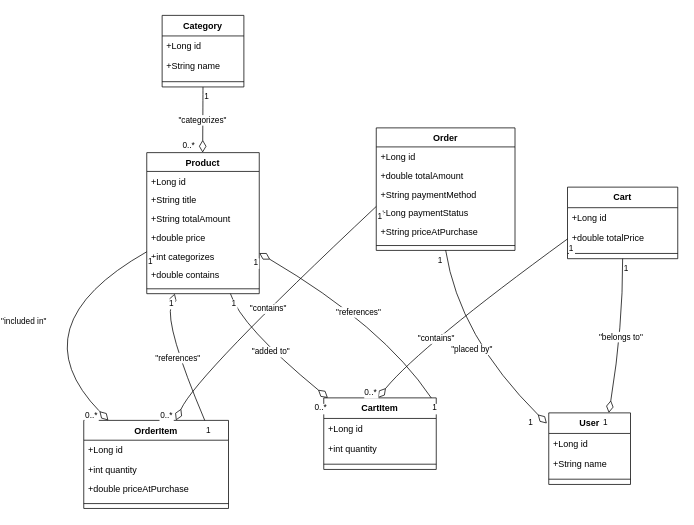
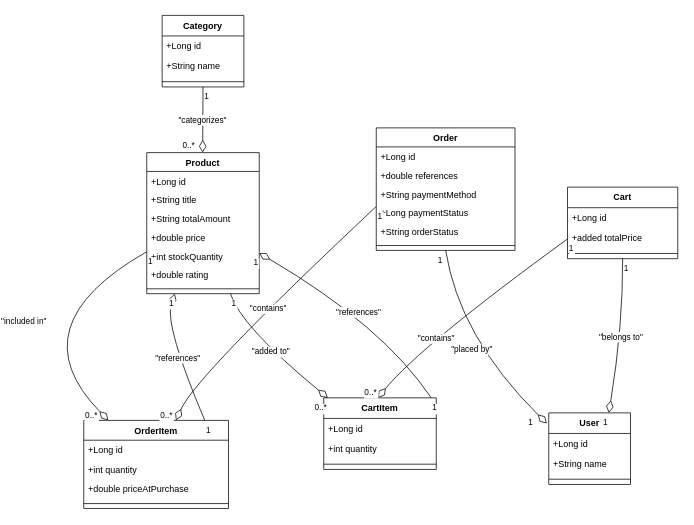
  <mxCell id="0" />
  <mxCell id="1" parent="0" />
  <mxCell id="2" value="Product" style="swimlane;fontStyle=1;align=center;verticalAlign=top;childLayout=stackLayout;horizontal=1;startSize=25.067;horizontalStack=0;resizeParent=1;resizeParentMax=0;resizeLast=0;collapsible=0;marginBottom=0;" vertex="1" parent="1"><mxGeometry x="194" y="203" width="150" height="188.067" as="geometry" /></mxCell>
  <mxCell id="3" value="+Long id" style="text;strokeColor=none;fillColor=none;align=left;verticalAlign=top;spacingLeft=4;spacingRight=4;overflow=hidden;rotatable=0;points=[[0,0.5],[1,0.5]];portConstraint=eastwest;" vertex="1" parent="2"><mxGeometry y="25.067" width="150" height="25" as="geometry" /></mxCell>
  <mxCell id="4" value="+String title" style="text;strokeColor=none;fillColor=none;align=left;verticalAlign=top;spacingLeft=4;spacingRight=4;overflow=hidden;rotatable=0;points=[[0,0.5],[1,0.5]];portConstraint=eastwest;" vertex="1" parent="2"><mxGeometry y="50.067" width="150" height="25" as="geometry" /></mxCell>
  <mxCell id="5" value="+String totalAmount" style="text;strokeColor=none;fillColor=none;align=left;verticalAlign=top;spacingLeft=4;spacingRight=4;overflow=hidden;rotatable=0;points=[[0,0.5],[1,0.5]];portConstraint=eastwest;" vertex="1" parent="2"><mxGeometry y="75.067" width="150" height="25" as="geometry" /></mxCell>
  <mxCell id="6" value="+double price" style="text;strokeColor=none;fillColor=none;align=left;verticalAlign=top;spacingLeft=4;spacingRight=4;overflow=hidden;rotatable=0;points=[[0,0.5],[1,0.5]];portConstraint=eastwest;" vertex="1" parent="2"><mxGeometry y="100.067" width="150" height="25" as="geometry" /></mxCell>
- <mxCell id="7" value="+int categorizes" style="text;strokeColor=none;fillColor=none;align=left;verticalAlign=top;spacingLeft=4;spacingRight=4;overflow=hidden;rotatable=0;points=[[0,0.5],[1,0.5]];portConstraint=eastwest;" vertex="1" parent="2"><mxGeometry y="125.067" width="150" height="25" as="geometry" /></mxCell>
- <mxCell id="8" value="+double contains" style="text;strokeColor=none;fillColor=none;align=left;verticalAlign=top;spacingLeft=4;spacingRight=4;overflow=hidden;rotatable=0;points=[[0,0.5],[1,0.5]];portConstraint=eastwest;" vertex="1" parent="2"><mxGeometry y="150.067" width="150" height="25" as="geometry" /></mxCell>
+ <mxCell id="7" value="+int stockQuantity" style="text;strokeColor=none;fillColor=none;align=left;verticalAlign=top;spacingLeft=4;spacingRight=4;overflow=hidden;rotatable=0;points=[[0,0.5],[1,0.5]];portConstraint=eastwest;" vertex="1" parent="2"><mxGeometry y="125.067" width="150" height="25" as="geometry" /></mxCell>
+ <mxCell id="8" value="+double rating" style="text;strokeColor=none;fillColor=none;align=left;verticalAlign=top;spacingLeft=4;spacingRight=4;overflow=hidden;rotatable=0;points=[[0,0.5],[1,0.5]];portConstraint=eastwest;" vertex="1" parent="2"><mxGeometry y="150.067" width="150" height="25" as="geometry" /></mxCell>
  <mxCell id="9" style="line;strokeWidth=1;fillColor=none;align=left;verticalAlign=middle;spacingTop=-1;spacingLeft=3;spacingRight=3;rotatable=0;labelPosition=right;points=[];portConstraint=eastwest;strokeColor=inherit;" vertex="1" parent="2"><mxGeometry y="175.067" width="150" height="13" as="geometry" /></mxCell>
  <mxCell id="10" value="Category" style="swimlane;fontStyle=1;align=center;verticalAlign=top;childLayout=stackLayout;horizontal=1;startSize=27.429;horizontalStack=0;resizeParent=1;resizeParentMax=0;resizeLast=0;collapsible=0;marginBottom=0;" vertex="1" parent="1"><mxGeometry x="214.5" y="20" width="109" height="95.429" as="geometry" /></mxCell>
  <mxCell id="11" value="+Long id" style="text;strokeColor=none;fillColor=none;align=left;verticalAlign=top;spacingLeft=4;spacingRight=4;overflow=hidden;rotatable=0;points=[[0,0.5],[1,0.5]];portConstraint=eastwest;" vertex="1" parent="10"><mxGeometry y="27.429" width="109" height="27" as="geometry" /></mxCell>
  <mxCell id="12" value="+String name" style="text;strokeColor=none;fillColor=none;align=left;verticalAlign=top;spacingLeft=4;spacingRight=4;overflow=hidden;rotatable=0;points=[[0,0.5],[1,0.5]];portConstraint=eastwest;" vertex="1" parent="10"><mxGeometry y="54.429" width="109" height="27" as="geometry" /></mxCell>
  <mxCell id="13" style="line;strokeWidth=1;fillColor=none;align=left;verticalAlign=middle;spacingTop=-1;spacingLeft=3;spacingRight=3;rotatable=0;labelPosition=right;points=[];portConstraint=eastwest;strokeColor=inherit;" vertex="1" parent="10"><mxGeometry y="81.429" width="109" height="14" as="geometry" /></mxCell>
  <mxCell id="14" value="Order" style="swimlane;fontStyle=1;align=center;verticalAlign=top;childLayout=stackLayout;horizontal=1;startSize=25.385;horizontalStack=0;resizeParent=1;resizeParentMax=0;resizeLast=0;collapsible=0;marginBottom=0;" vertex="1" parent="1"><mxGeometry x="500" y="170" width="185" height="163.385" as="geometry" /></mxCell>
  <mxCell id="15" value="+Long id" style="text;strokeColor=none;fillColor=none;align=left;verticalAlign=top;spacingLeft=4;spacingRight=4;overflow=hidden;rotatable=0;points=[[0,0.5],[1,0.5]];portConstraint=eastwest;" vertex="1" parent="14"><mxGeometry y="25.385" width="185" height="25" as="geometry" /></mxCell>
- <mxCell id="16" value="+double totalAmount" style="text;strokeColor=none;fillColor=none;align=left;verticalAlign=top;spacingLeft=4;spacingRight=4;overflow=hidden;rotatable=0;points=[[0,0.5],[1,0.5]];portConstraint=eastwest;" vertex="1" parent="14"><mxGeometry y="50.385" width="185" height="25" as="geometry" /></mxCell>
+ <mxCell id="16" value="+double references" style="text;strokeColor=none;fillColor=none;align=left;verticalAlign=top;spacingLeft=4;spacingRight=4;overflow=hidden;rotatable=0;points=[[0,0.5],[1,0.5]];portConstraint=eastwest;" vertex="1" parent="14"><mxGeometry y="50.385" width="185" height="25" as="geometry" /></mxCell>
  <mxCell id="17" value="+String paymentMethod" style="text;strokeColor=none;fillColor=none;align=left;verticalAlign=top;spacingLeft=4;spacingRight=4;overflow=hidden;rotatable=0;points=[[0,0.5],[1,0.5]];portConstraint=eastwest;" vertex="1" parent="14"><mxGeometry y="75.385" width="185" height="25" as="geometry" /></mxCell>
  <mxCell id="18" value="+Long paymentStatus" style="text;strokeColor=none;fillColor=none;align=left;verticalAlign=top;spacingLeft=4;spacingRight=4;overflow=hidden;rotatable=0;points=[[0,0.5],[1,0.5]];portConstraint=eastwest;" vertex="1" parent="14"><mxGeometry y="100.385" width="185" height="25" as="geometry" /></mxCell>
- <mxCell id="19" value="+String priceAtPurchase" style="text;strokeColor=none;fillColor=none;align=left;verticalAlign=top;spacingLeft=4;spacingRight=4;overflow=hidden;rotatable=0;points=[[0,0.5],[1,0.5]];portConstraint=eastwest;" vertex="1" parent="14"><mxGeometry y="125.385" width="185" height="25" as="geometry" /></mxCell>
+ <mxCell id="19" value="+String orderStatus" style="text;strokeColor=none;fillColor=none;align=left;verticalAlign=top;spacingLeft=4;spacingRight=4;overflow=hidden;rotatable=0;points=[[0,0.5],[1,0.5]];portConstraint=eastwest;" vertex="1" parent="14"><mxGeometry y="125.385" width="185" height="25" as="geometry" /></mxCell>
  <mxCell id="20" style="line;strokeWidth=1;fillColor=none;align=left;verticalAlign=middle;spacingTop=-1;spacingLeft=3;spacingRight=3;rotatable=0;labelPosition=right;points=[];portConstraint=eastwest;strokeColor=inherit;" vertex="1" parent="14"><mxGeometry y="150.385" width="185" height="13" as="geometry" /></mxCell>
  <mxCell id="21" value="OrderItem" style="swimlane;fontStyle=1;align=center;verticalAlign=top;childLayout=stackLayout;horizontal=1;startSize=26.444;horizontalStack=0;resizeParent=1;resizeParentMax=0;resizeLast=0;collapsible=0;marginBottom=0;" vertex="1" parent="1"><mxGeometry x="110" y="560" width="193" height="117.444" as="geometry" /></mxCell>
  <mxCell id="22" value="+Long id" style="text;strokeColor=none;fillColor=none;align=left;verticalAlign=top;spacingLeft=4;spacingRight=4;overflow=hidden;rotatable=0;points=[[0,0.5],[1,0.5]];portConstraint=eastwest;" vertex="1" parent="21"><mxGeometry y="26.444" width="193" height="26" as="geometry" /></mxCell>
  <mxCell id="23" value="+int quantity" style="text;strokeColor=none;fillColor=none;align=left;verticalAlign=top;spacingLeft=4;spacingRight=4;overflow=hidden;rotatable=0;points=[[0,0.5],[1,0.5]];portConstraint=eastwest;" vertex="1" parent="21"><mxGeometry y="52.444" width="193" height="26" as="geometry" /></mxCell>
  <mxCell id="24" value="+double priceAtPurchase" style="text;strokeColor=none;fillColor=none;align=left;verticalAlign=top;spacingLeft=4;spacingRight=4;overflow=hidden;rotatable=0;points=[[0,0.5],[1,0.5]];portConstraint=eastwest;" vertex="1" parent="21"><mxGeometry y="78.444" width="193" height="26" as="geometry" /></mxCell>
  <mxCell id="25" style="line;strokeWidth=1;fillColor=none;align=left;verticalAlign=middle;spacingTop=-1;spacingLeft=3;spacingRight=3;rotatable=0;labelPosition=right;points=[];portConstraint=eastwest;strokeColor=inherit;" vertex="1" parent="21"><mxGeometry y="104.444" width="193" height="13" as="geometry" /></mxCell>
  <mxCell id="26" value="Cart" style="swimlane;fontStyle=1;align=center;verticalAlign=top;childLayout=stackLayout;horizontal=1;startSize=27.429;horizontalStack=0;resizeParent=1;resizeParentMax=0;resizeLast=0;collapsible=0;marginBottom=0;" vertex="1" parent="1"><mxGeometry x="755" y="249" width="147" height="95.429" as="geometry" /></mxCell>
  <mxCell id="27" value="+Long id" style="text;strokeColor=none;fillColor=none;align=left;verticalAlign=top;spacingLeft=4;spacingRight=4;overflow=hidden;rotatable=0;points=[[0,0.5],[1,0.5]];portConstraint=eastwest;" vertex="1" parent="26"><mxGeometry y="27.429" width="147" height="27" as="geometry" /></mxCell>
- <mxCell id="28" value="+double totalPrice" style="text;strokeColor=none;fillColor=none;align=left;verticalAlign=top;spacingLeft=4;spacingRight=4;overflow=hidden;rotatable=0;points=[[0,0.5],[1,0.5]];portConstraint=eastwest;" vertex="1" parent="26"><mxGeometry y="54.429" width="147" height="27" as="geometry" /></mxCell>
+ <mxCell id="28" value="+added totalPrice" style="text;strokeColor=none;fillColor=none;align=left;verticalAlign=top;spacingLeft=4;spacingRight=4;overflow=hidden;rotatable=0;points=[[0,0.5],[1,0.5]];portConstraint=eastwest;" vertex="1" parent="26"><mxGeometry y="54.429" width="147" height="27" as="geometry" /></mxCell>
  <mxCell id="29" style="line;strokeWidth=1;fillColor=none;align=left;verticalAlign=middle;spacingTop=-1;spacingLeft=3;spacingRight=3;rotatable=0;labelPosition=right;points=[];portConstraint=eastwest;strokeColor=inherit;" vertex="1" parent="26"><mxGeometry y="81.429" width="147" height="14" as="geometry" /></mxCell>
  <mxCell id="30" value="CartItem" style="swimlane;fontStyle=1;align=center;verticalAlign=top;childLayout=stackLayout;horizontal=1;startSize=27.429;horizontalStack=0;resizeParent=1;resizeParentMax=0;resizeLast=0;collapsible=0;marginBottom=0;" vertex="1" parent="1"><mxGeometry x="430" y="530" width="150" height="95.429" as="geometry" /></mxCell>
  <mxCell id="31" value="+Long id" style="text;strokeColor=none;fillColor=none;align=left;verticalAlign=top;spacingLeft=4;spacingRight=4;overflow=hidden;rotatable=0;points=[[0,0.5],[1,0.5]];portConstraint=eastwest;" vertex="1" parent="30"><mxGeometry y="27.429" width="150" height="27" as="geometry" /></mxCell>
  <mxCell id="32" value="+int quantity" style="text;strokeColor=none;fillColor=none;align=left;verticalAlign=top;spacingLeft=4;spacingRight=4;overflow=hidden;rotatable=0;points=[[0,0.5],[1,0.5]];portConstraint=eastwest;" vertex="1" parent="30"><mxGeometry y="54.429" width="150" height="27" as="geometry" /></mxCell>
  <mxCell id="33" style="line;strokeWidth=1;fillColor=none;align=left;verticalAlign=middle;spacingTop=-1;spacingLeft=3;spacingRight=3;rotatable=0;labelPosition=right;points=[];portConstraint=eastwest;strokeColor=inherit;" vertex="1" parent="30"><mxGeometry y="81.429" width="150" height="14" as="geometry" /></mxCell>
  <mxCell id="34" value="User" style="swimlane;fontStyle=1;align=center;verticalAlign=top;childLayout=stackLayout;horizontal=1;startSize=27.429;horizontalStack=0;resizeParent=1;resizeParentMax=0;resizeLast=0;collapsible=0;marginBottom=0;" vertex="1" parent="1"><mxGeometry x="730" y="550" width="109" height="95.429" as="geometry" /></mxCell>
  <mxCell id="35" value="+Long id" style="text;strokeColor=none;fillColor=none;align=left;verticalAlign=top;spacingLeft=4;spacingRight=4;overflow=hidden;rotatable=0;points=[[0,0.5],[1,0.5]];portConstraint=eastwest;" vertex="1" parent="34"><mxGeometry y="27.429" width="109" height="27" as="geometry" /></mxCell>
  <mxCell id="36" value="+String name" style="text;strokeColor=none;fillColor=none;align=left;verticalAlign=top;spacingLeft=4;spacingRight=4;overflow=hidden;rotatable=0;points=[[0,0.5],[1,0.5]];portConstraint=eastwest;" vertex="1" parent="34"><mxGeometry y="54.429" width="109" height="27" as="geometry" /></mxCell>
  <mxCell id="37" style="line;strokeWidth=1;fillColor=none;align=left;verticalAlign=middle;spacingTop=-1;spacingLeft=3;spacingRight=3;rotatable=0;labelPosition=right;points=[];portConstraint=eastwest;strokeColor=inherit;" vertex="1" parent="34"><mxGeometry y="81.429" width="109" height="14" as="geometry" /></mxCell>
  <mxCell id="38" value="&quot;included in&quot;" style="curved=1;startArrow=none;endArrow=diamondThin;endSize=14;endFill=0;exitX=-0.003;exitY=0.704;entryX=0.17;entryY=0;rounded=0;" edge="1" parent="1" source="2" target="21"><mxGeometry relative="1" as="geometry"><Array as="points"><mxPoint x="20" y="434" /></Array></mxGeometry></mxCell>
  <mxCell id="39" value="1" style="edgeLabel;resizable=0;align=left;verticalAlign=top;" vertex="1" parent="38"><mxGeometry x="-1" relative="1" as="geometry" /></mxCell>
  <mxCell id="40" value="0..*" style="edgeLabel;resizable=0;align=right;verticalAlign=top;" vertex="1" parent="38"><mxGeometry x="1" relative="1" as="geometry"><mxPoint x="-13" y="-20" as="offset" /></mxGeometry></mxCell>
  <mxCell id="41" value="&quot;added to&quot;" style="curved=1;startArrow=none;endArrow=diamondThin;endSize=14;endFill=0;exitX=0.744;exitY=1;entryX=0.032;entryY=-0.005;rounded=0;" edge="1" parent="1" source="2" target="30"><mxGeometry relative="1" as="geometry"><Array as="points"><mxPoint x="319" y="434" /></Array></mxGeometry></mxCell>
  <mxCell id="42" value="1" style="edgeLabel;resizable=0;align=left;verticalAlign=top;" vertex="1" parent="41"><mxGeometry x="-1" relative="1" as="geometry" /></mxCell>
  <mxCell id="43" value="0..*" style="edgeLabel;resizable=0;align=right;verticalAlign=top;" vertex="1" parent="41"><mxGeometry x="1" relative="1" as="geometry" /></mxCell>
  <mxCell id="44" value="&quot;categorizes&quot;" style="curved=1;startArrow=none;endArrow=diamondThin;endSize=14;endFill=0;exitX=0.5;exitY=1;entryX=0.497;entryY=0;rounded=0;" edge="1" parent="1" source="10" target="2"><mxGeometry relative="1" as="geometry"><Array as="points" /></mxGeometry></mxCell>
  <mxCell id="45" value="1" style="edgeLabel;resizable=0;align=left;verticalAlign=top;" vertex="1" parent="44"><mxGeometry x="-1" relative="1" as="geometry" /></mxCell>
  <mxCell id="46" value="0..*" style="edgeLabel;resizable=0;align=right;verticalAlign=top;" vertex="1" parent="44"><mxGeometry x="1" relative="1" as="geometry"><mxPoint x="-9" y="-23" as="offset" /></mxGeometry></mxCell>
  <mxCell id="47" value="&quot;contains&quot;" style="curved=1;startArrow=none;endArrow=diamondThin;endSize=14;endFill=0;exitX=0.001;exitY=0.641;rounded=0;" edge="1" parent="1" source="14" target="21"><mxGeometry relative="1" as="geometry"><Array as="points"><mxPoint x="260" y="500" /></Array></mxGeometry></mxCell>
  <mxCell id="48" value="1" style="edgeLabel;resizable=0;align=left;verticalAlign=top;" vertex="1" parent="47"><mxGeometry x="-1" relative="1" as="geometry" /></mxCell>
  <mxCell id="49" value="0..*" style="edgeLabel;resizable=0;align=right;verticalAlign=top;" vertex="1" parent="47"><mxGeometry x="1" relative="1" as="geometry"><mxPoint x="-3" y="-20" as="offset" /></mxGeometry></mxCell>
  <mxCell id="50" value="&quot;placed by&quot;" style="curved=1;startArrow=none;endArrow=diamondThin;endSize=14;endFill=0;exitX=0.5;exitY=1;entryX=0;entryY=0;rounded=0;entryDx=0;entryDy=0;exitDx=0;exitDy=0;" edge="1" parent="1"><mxGeometry relative="1" as="geometry"><Array as="points"><mxPoint x="610.47" y="448.12" /></Array><mxPoint x="592.5" y="333.005" as="sourcePoint" /><mxPoint x="727.47" y="564.12" as="targetPoint" /></mxGeometry></mxCell>
  <mxCell id="51" value="1" style="edgeLabel;resizable=0;align=left;verticalAlign=top;" vertex="1" parent="50"><mxGeometry x="-1" relative="1" as="geometry"><mxPoint x="-12" as="offset" /></mxGeometry></mxCell>
  <mxCell id="52" value="1" style="edgeLabel;resizable=0;align=right;verticalAlign=top;" vertex="1" parent="50"><mxGeometry x="1" relative="1" as="geometry"><mxPoint x="-17" y="-14" as="offset" /></mxGeometry></mxCell>
  <mxCell id="53" value="&quot;belongs to&quot;" style="curved=1;startArrow=none;endArrow=diamondThin;endSize=14;endFill=0;exitX=0.5;exitY=1;entryX=0.737;entryY=-0.005;rounded=0;" edge="1" parent="1" source="26" target="34"><mxGeometry relative="1" as="geometry"><Array as="points"><mxPoint x="829" y="434" /></Array></mxGeometry></mxCell>
  <mxCell id="54" value="1" style="edgeLabel;resizable=0;align=left;verticalAlign=top;" vertex="1" parent="53"><mxGeometry x="-1" relative="1" as="geometry" /></mxCell>
  <mxCell id="55" value="1" style="edgeLabel;resizable=0;align=right;verticalAlign=top;" vertex="1" parent="53"><mxGeometry x="1" relative="1" as="geometry" /></mxCell>
  <mxCell id="56" value="&quot;contains&quot;" style="curved=1;startArrow=none;endArrow=diamondThin;endSize=14;endFill=0;exitX=-0.0;exitY=0.724;entryX=0.48;entryY=-0.005;rounded=0;" edge="1" parent="1" source="26" target="30"><mxGeometry x="0.32" y="4" relative="1" as="geometry"><Array as="points"><mxPoint x="560" y="460" /></Array><mxPoint as="offset" /></mxGeometry></mxCell>
  <mxCell id="57" value="1" style="edgeLabel;resizable=0;align=left;verticalAlign=top;" vertex="1" parent="56"><mxGeometry x="-1" relative="1" as="geometry" /></mxCell>
  <mxCell id="58" value="0..*" style="edgeLabel;resizable=0;align=right;verticalAlign=top;" vertex="1" parent="56"><mxGeometry x="1" relative="1" as="geometry"><mxPoint y="-20" as="offset" /></mxGeometry></mxCell>
  <mxCell id="59" value="&quot;references&quot;" style="curved=1;startArrow=none;endArrow=diamondThin;endSize=14;endFill=0;exitX=0.96;exitY=-0.005;entryX=0.997;entryY=0.711;rounded=0;" edge="1" parent="1" source="30" target="2"><mxGeometry relative="1" as="geometry"><Array as="points"><mxPoint x="509" y="434" /></Array></mxGeometry></mxCell>
  <mxCell id="60" value="1" style="edgeLabel;resizable=0;align=left;verticalAlign=top;" vertex="1" parent="59"><mxGeometry x="-1" relative="1" as="geometry" /></mxCell>
  <mxCell id="61" value="1" style="edgeLabel;resizable=0;align=right;verticalAlign=top;" vertex="1" parent="59"><mxGeometry x="1" relative="1" as="geometry" /></mxCell>
  <mxCell id="62" value="&quot;references&quot;" style="curved=1;startArrow=none;endArrow=diamondThin;endSize=14;endFill=0;exitX=0.836;exitY=0;entryX=0.249;entryY=1;rounded=0;" edge="1" parent="1" source="21" target="2"><mxGeometry relative="1" as="geometry"><Array as="points"><mxPoint x="218" y="434" /></Array></mxGeometry></mxCell>
  <mxCell id="63" value="1" style="edgeLabel;resizable=0;align=left;verticalAlign=top;" vertex="1" parent="62"><mxGeometry x="-1" relative="1" as="geometry" /></mxCell>
  <mxCell id="64" value="1" style="edgeLabel;resizable=0;align=right;verticalAlign=top;" vertex="1" parent="62"><mxGeometry x="1" relative="1" as="geometry" /></mxCell>
